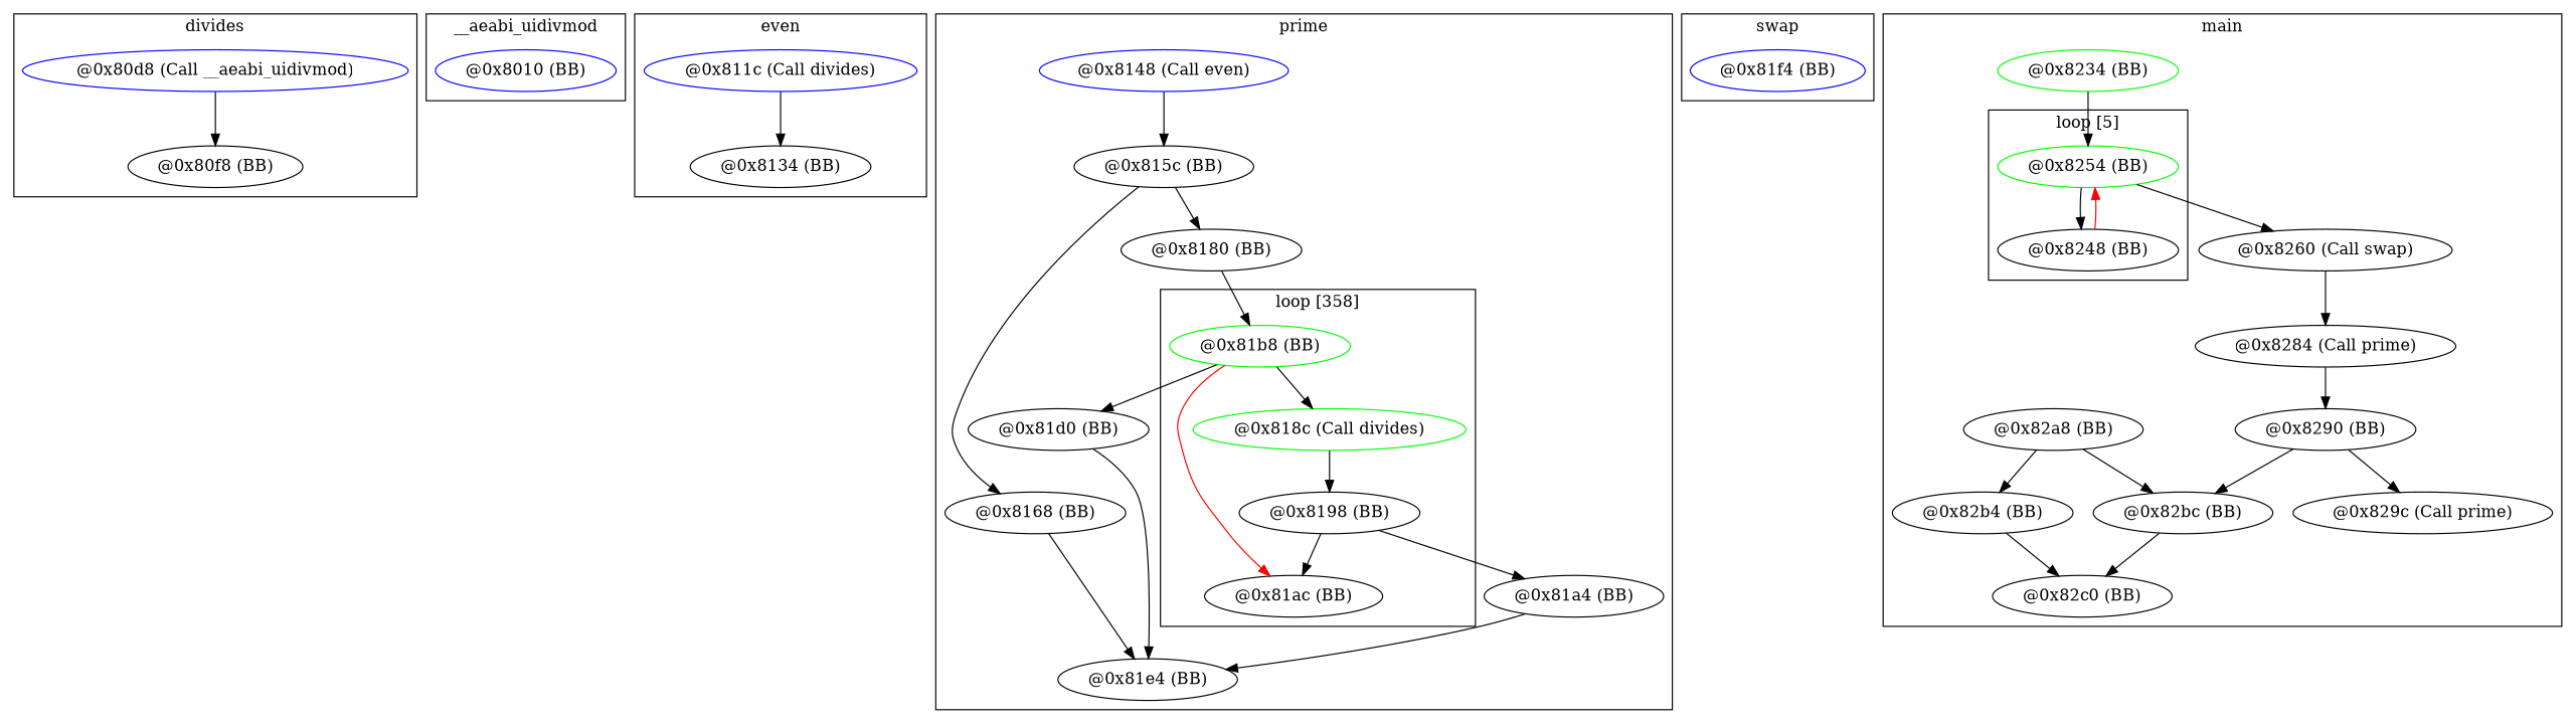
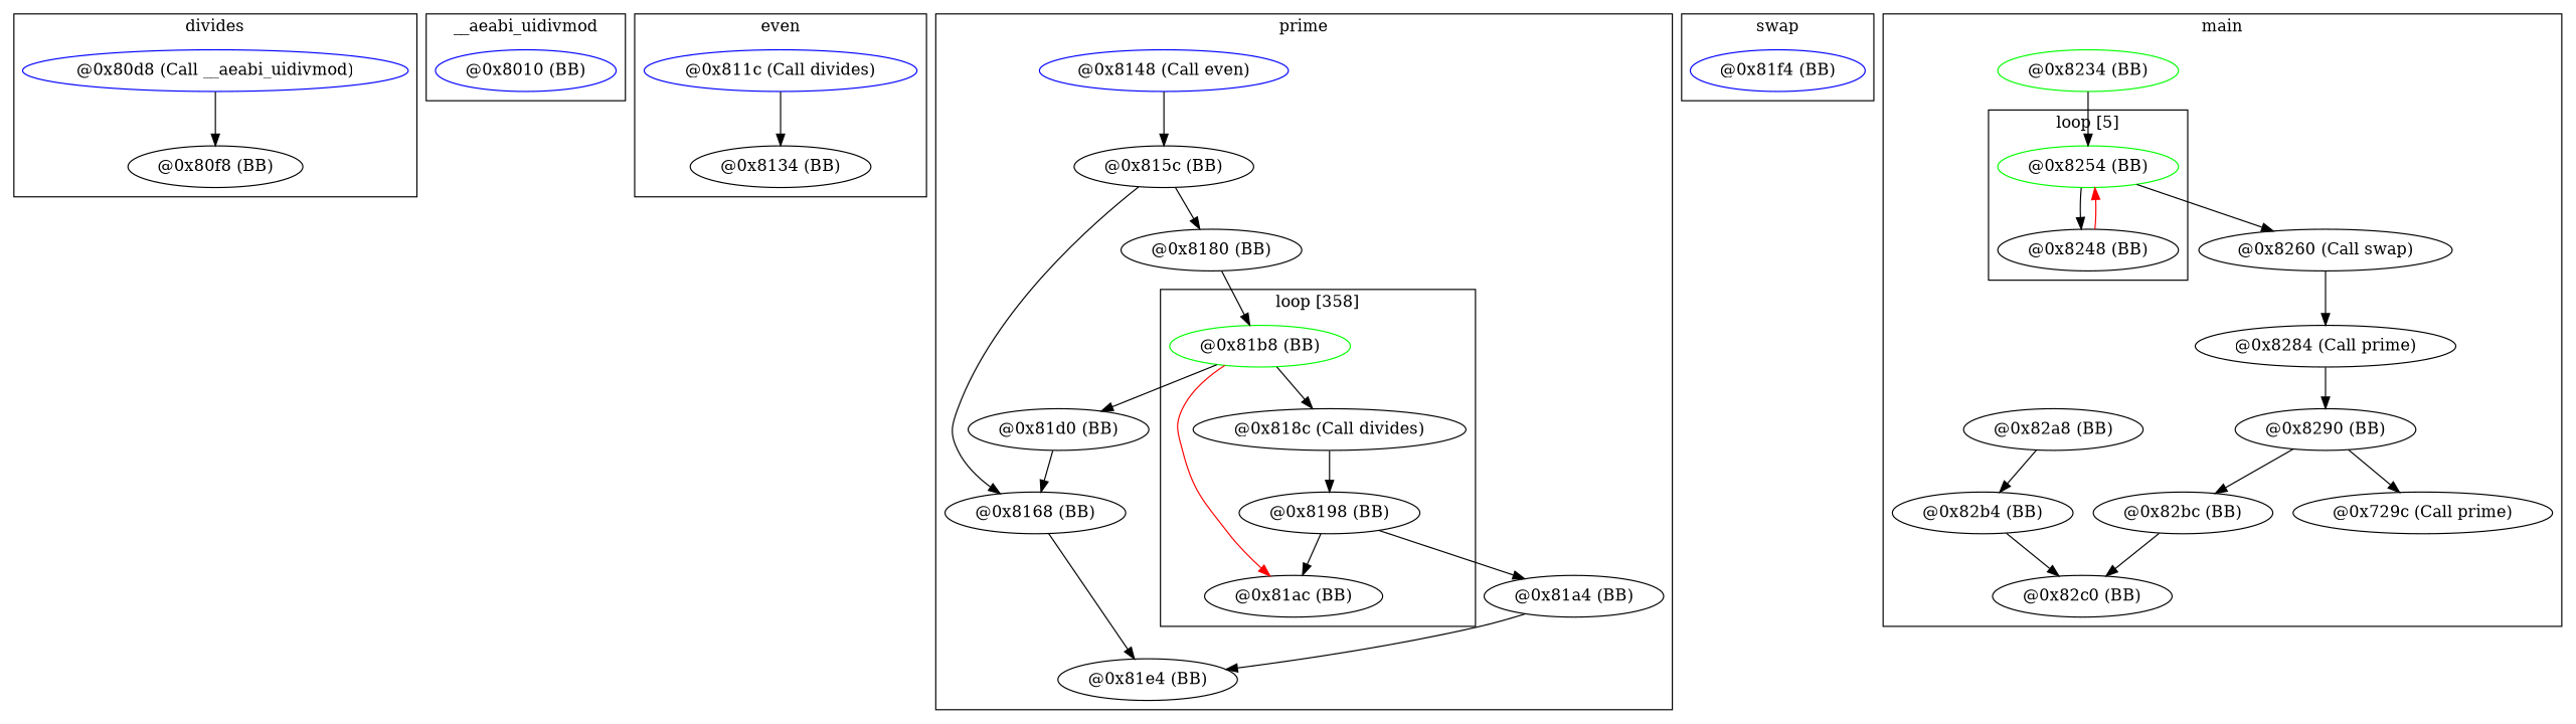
  digraph {
    n1 [color=blue label="@0x80d8 (Call __aeabi_uidivmod)"]
    n2 [label="@0x80f8 (BB)"]
    n3 [color=blue label="@0x8010 (BB)"]
    n4 [color=blue label="@0x811c (Call divides)"]
    n5 [label="@0x8134 (BB)"]
    n6 [color=green label="@0x81b8 (BB)"]
    n7 [label="@0x81ac (BB)"]
    n8 [label="@0x8198 (BB)"]
-   n9 [label="@0x818c (Call divides)" color=green]
+   n9 [label="@0x818c (Call divides)"]
    n10 [color=blue label="@0x8148 (Call even)"]
    n11 [label="@0x815c (BB)"]
    n12 [label="@0x8168 (BB)"]
    n13 [label="@0x8180 (BB)"]
    n14 [label="@0x81a4 (BB)"]
    n15 [label="@0x81d0 (BB)"]
    n16 [label="@0x81e4 (BB)"]
    n17 [color=blue label="@0x81f4 (BB)"]
    n18 [color=green label="@0x8254 (BB)"]
    n19 [label="@0x8248 (BB)"]
    n20 [color=green label="@0x8234 (BB)"]
    n21 [label="@0x8260 (Call swap)"]
    n22 [label="@0x8284 (Call prime)"]
    n23 [label="@0x8290 (BB)"]
-   n24 [label="@0x829c (Call prime)"]
+   n24 [label="@0x729c (Call prime)"]
    n25 [label="@0x82a8 (BB)"]
    n26 [label="@0x82b4 (BB)"]
    n27 [label="@0x82bc (BB)"]
    n28 [label="@0x82c0 (BB)"]
    subgraph cluster_1 {
      label=divides
      n1
      n2
    }
    subgraph cluster_2 {
      label=__aeabi_uidivmod
      n3
    }
    subgraph cluster_3 {
      label=even
      n4
      n5
    }
    subgraph cluster_4 {
      label=prime
      n10
      n11
      n12
      n13
      n14
      n15
      n16
      subgraph cluster_5 {
        label="loop [358]"
        n6
        n7
        n8
        n9
      }
    }
    subgraph cluster_6 {
      label=swap
      n17
    }
    subgraph cluster_7 {
      label=main
      n20
      n21
      n22
      n23
      n24
      n25
      n26
      n27
      n28
      subgraph cluster_8 {
        label="loop [5]"
        n18
        n19
      }
    }
    n1 -> n2
    n4 -> n5
    n6 -> n7 [color=red]
    n6 -> n9
    n6 -> n15
    n8 -> n7
    n8 -> n14
    n9 -> n8
    n10 -> n11
    n11 -> n12
    n11 -> n13
    n12 -> n16
    n13 -> n6
    n14 -> n16
-   n15 -> n16
+   n15 -> n12
    n18 -> n19
    n18 -> n21
    n19 -> n18 [color=red]
    n20 -> n18
    n21 -> n22
    n22 -> n23
    n23 -> n24
    n23 -> n27
    n25 -> n26
-   n25 -> n27
    n26 -> n28
    n27 -> n28
  }
